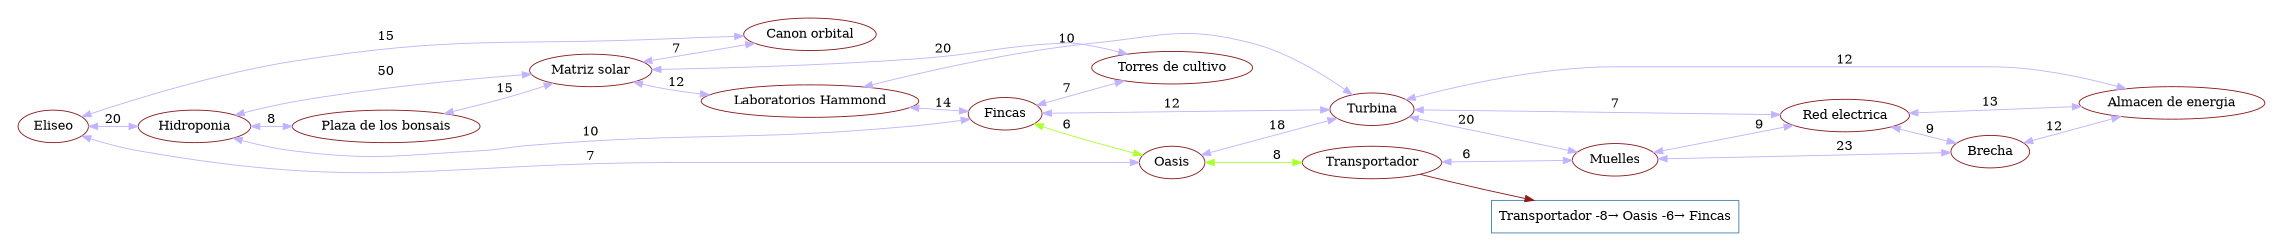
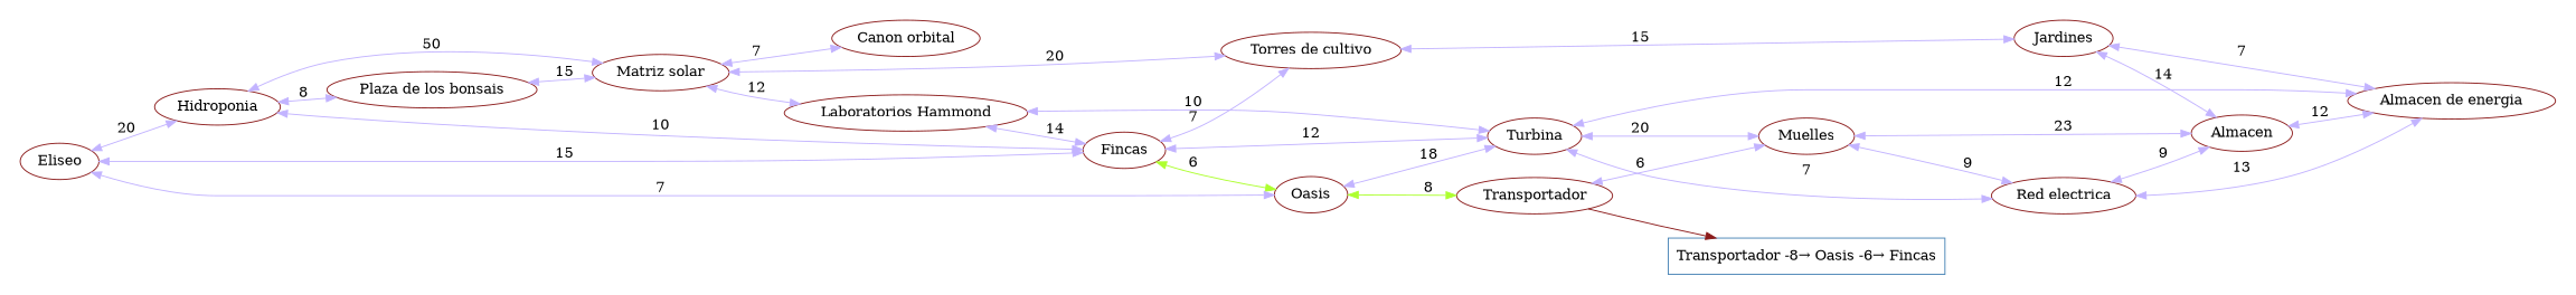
  digraph {
    rankdir=LR
    node [color=firebrick4]
    edge [color=".7 .3 1.0" dir=both]
    n1 [label=Transportador]
    n2 [label=Muelles]
    n3 [label="Red electrica"]
-   n4 [label=Brecha]
+   n4 [label=Almacen]
    n5 [label=Oasis]
    n6 [label=Turbina]
    n7 [label=Fincas]
    n8 [label=Eliseo]
    n9 [label=Hidroponia]
    n10 [label="Plaza de los bonsais"]
    n11 [label="Matriz solar"]
    n12 [label="Laboratorios Hammond"]
    n13 [label="Torres de cultivo"]
    n14 [label="Canon orbital"]
    n15 [label="Almacen de energia"]
+   n16 [label=Jardines]
    n17 [color=steelblue label="Transportador -8→ Oasis -6→ Fincas" shape=box]
    subgraph cluster_1 {
      color=gray100
      n1
      n2
      n3
      n4
      n5
      n6
      n7
      n8
      n9
      n10
      n11
      n12
      n13
      n14
      n15
+     n16
    }
    subgraph cluster_2 {
      color=gray100
      n17
    }
    n1 -> n2 [label=6]
    n1 -> n17 [color=firebrick4 dir=""]
    n2 -> n3 [label=9]
    n2 -> n4 [label=23]
    n3 -> n4 [label=9]
    n4 -> n15 [label=12]
    n5 -> n1 [color=greenyellow label=8]
    n5 -> n6 [label=18]
    n6 -> n2 [label=20]
    n6 -> n3 [label=7]
    n6 -> n15 [label=12]
    n7 -> n5 [color=greenyellow label=6]
    n7 -> n6 [label=12]
    n7 -> n13 [label=7]
    n8 -> n5 [label=7]
-   n8 -> n14 [label=15]
+   n8 -> n7 [label=15]
    n8 -> n9 [label=20]
    n9 -> n7 [label=10]
    n9 -> n10 [label=8]
    n9 -> n11 [label=50]
    n10 -> n11 [label=15]
    n11 -> n12 [label=12]
    n11 -> n13 [label=20]
    n11 -> n14 [label=7]
    n12 -> n6 [label=10]
    n12 -> n7 [label=14]
+   n13 -> n16 [label=15]
    n15 -> n3 [label=13]
+   n16 -> n4 [label=14]
+   n16 -> n15 [label=7]
  }
